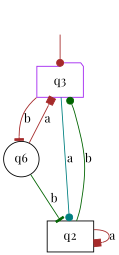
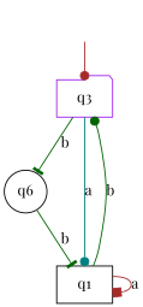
  digraph {
    fontname="Playfair Display"
    node [fontname="Playfair Display" shape=circle color=black]
    edge [arrowhead=dot color=brown fontname="Playfair Display"]
    "" [style=invis color=""]
    n2 [color=purple label=q3 shape=folder]
    n3 [label=q6]
-   q1 [shape=box label=q2]
+   q1 [shape=box]
    "" -> n2
-   n2 -> n3 [arrowhead=tee label=b]
+   n2 -> n3 [arrowhead=tee color=darkgreen label=b]
    n2 -> q1 [color=teal label=a]
-   n3 -> n2 [arrowhead=box label=a]
    n3 -> q1 [arrowhead=tee color=darkgreen label=b]
    q1 -> n2 [color=darkgreen label=b]
    q1 -> q1 [arrowhead=box label=a]
  }
